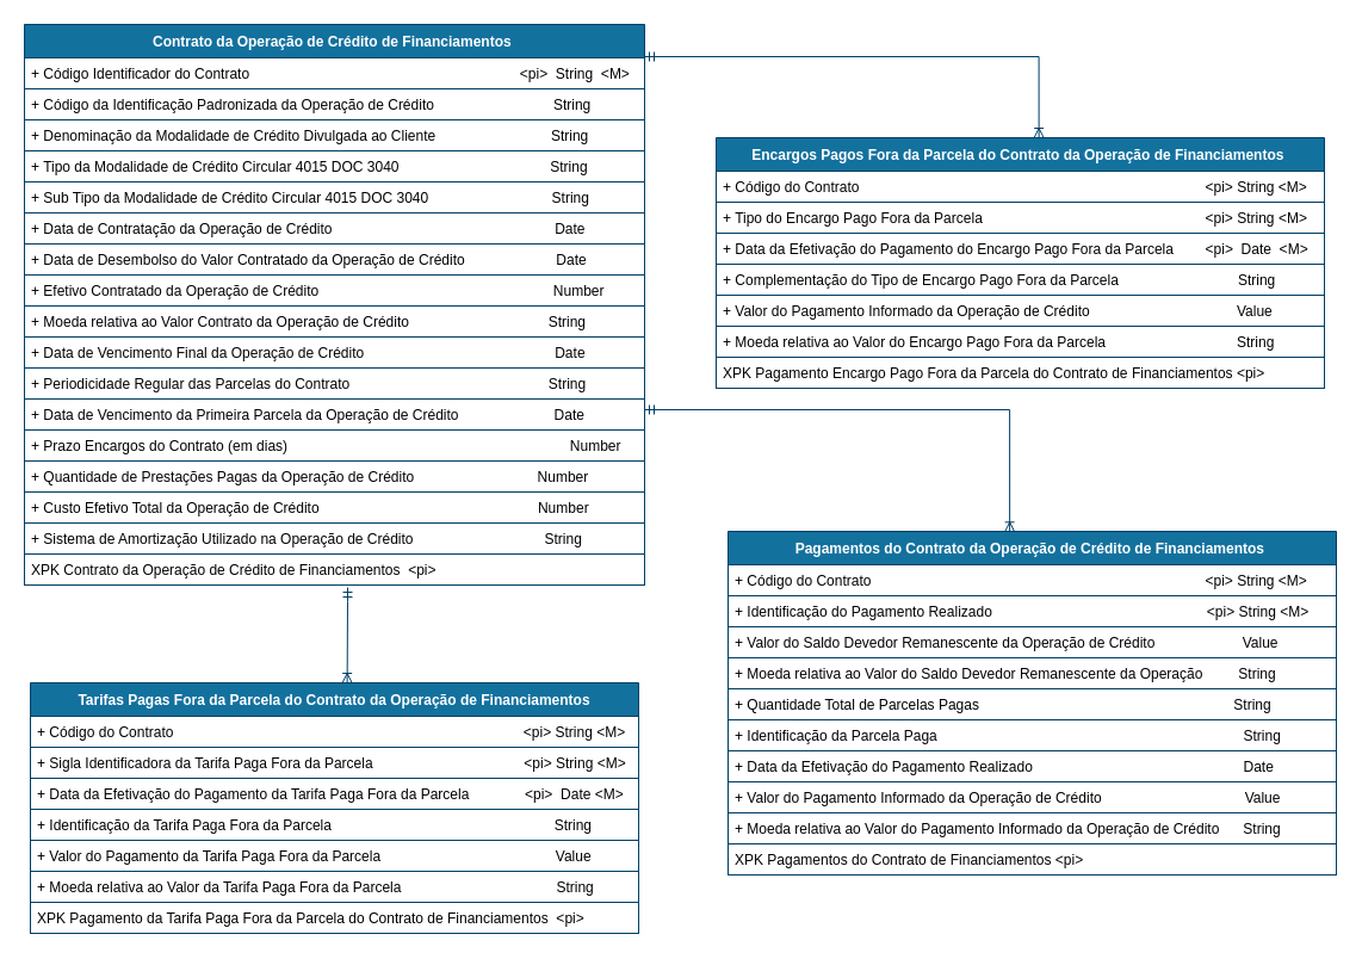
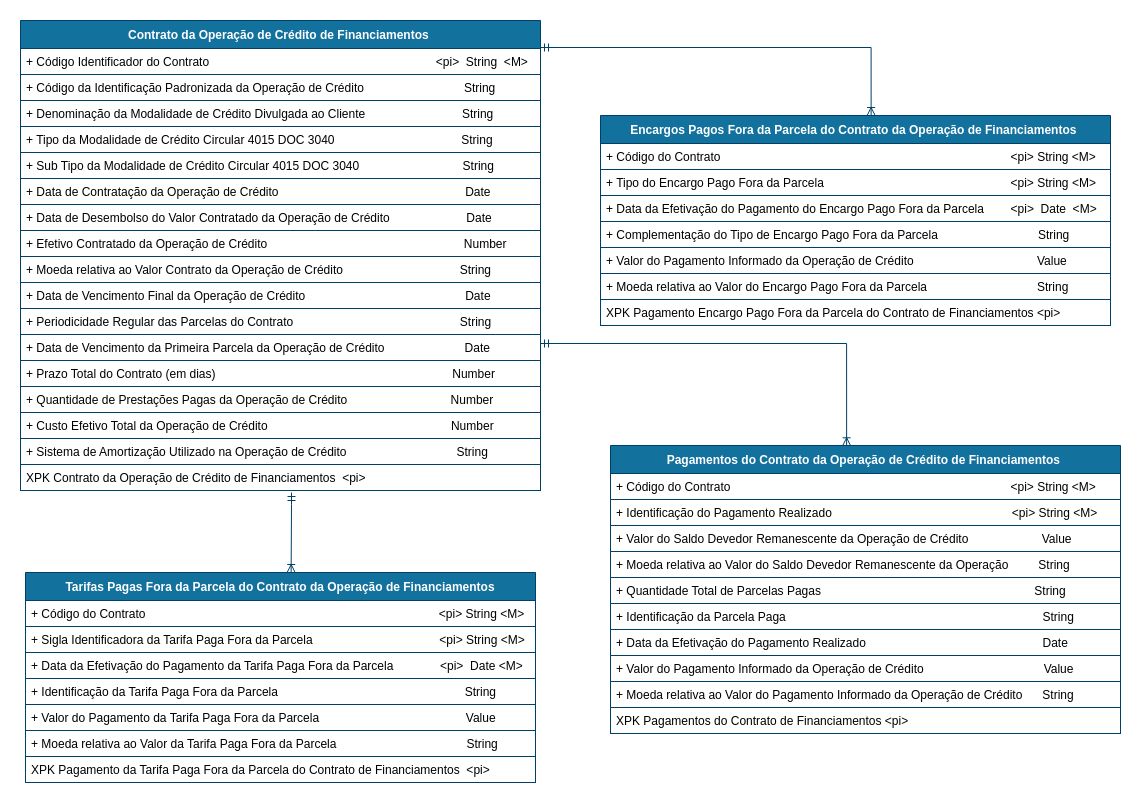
  <mxCell id="0" />
  <mxCell id="1" parent="0" />
  <mxCell id="2" value="" style="edgeStyle=orthogonalEdgeStyle;rounded=0;orthogonalLoop=1;jettySize=auto;html=1;startArrow=ERmandOne;startFill=0;endArrow=ERoneToMany;endFill=0;strokeColor=#003F66;exitX=1;exitY=0.5;exitDx=0;exitDy=0;" parent="1" edge="1"><mxGeometry relative="1" as="geometry"><Array as="points"><mxPoint x="871" y="47" /></Array><mxPoint x="540" y="47" as="sourcePoint" /><mxPoint x="870.63" y="115" as="targetPoint" /></mxGeometry></mxCell>
  <mxCell id="3" value="Tarifas Pagas Fora da Parcela do Contrato da Operação de Financiamentos" style="swimlane;fontStyle=1;childLayout=stackLayout;horizontal=1;startSize=28;horizontalStack=0;resizeParent=1;resizeParentMax=0;resizeLast=0;collapsible=1;marginBottom=0;rounded=0;shadow=0;comic=0;sketch=0;align=center;html=0;autosize=1;fillColor=#13719E;strokeColor=#003F66;fontColor=#FFFFFF;" vertex="1" parent="1"><mxGeometry x="25" y="572" width="510" height="210" as="geometry" /></mxCell>
  <mxCell id="4" value="+ Código do Contrato                                                                                        &lt;pi&gt; String &lt;M&gt;" style="text;fillColor=none;align=left;verticalAlign=top;spacingLeft=4;spacingRight=4;overflow=hidden;rotatable=0;points=[[0,0.5],[1,0.5]];portConstraint=eastwest;strokeColor=#003F66;" vertex="1" parent="3"><mxGeometry y="28" width="510" height="26" as="geometry" /></mxCell>
  <mxCell id="5" value="+ Sigla Identificadora da Tarifa Paga Fora da Parcela                                      &lt;pi&gt; String &lt;M&gt;&#10;         " style="text;fillColor=none;align=left;verticalAlign=top;spacingLeft=4;spacingRight=4;overflow=hidden;rotatable=0;points=[[0,0.5],[1,0.5]];portConstraint=eastwest;strokeColor=#003F66;" vertex="1" parent="3"><mxGeometry y="54" width="510" height="26" as="geometry" /></mxCell>
  <mxCell id="6" value="+ Data da Efetivação do Pagamento da Tarifa Paga Fora da Parcela              &lt;pi&gt;  Date &lt;M&gt;" style="text;fillColor=none;align=left;verticalAlign=top;spacingLeft=4;spacingRight=4;overflow=hidden;rotatable=0;points=[[0,0.5],[1,0.5]];portConstraint=eastwest;strokeColor=#003F66;" vertex="1" parent="3"><mxGeometry y="80" width="510" height="26" as="geometry" /></mxCell>
  <mxCell id="7" value="+ Identificação da Tarifa Paga Fora da Parcela                                                        String  " style="text;fillColor=none;align=left;verticalAlign=top;spacingLeft=4;spacingRight=4;overflow=hidden;rotatable=0;points=[[0,0.5],[1,0.5]];portConstraint=eastwest;strokeColor=#003F66;" vertex="1" parent="3"><mxGeometry y="106" width="510" height="26" as="geometry" /></mxCell>
  <mxCell id="8" value="+ Valor do Pagamento da Tarifa Paga Fora da Parcela                                            Value" style="text;fillColor=none;align=left;verticalAlign=top;spacingLeft=4;spacingRight=4;overflow=hidden;rotatable=0;points=[[0,0.5],[1,0.5]];portConstraint=eastwest;strokeColor=#003F66;" vertex="1" parent="3"><mxGeometry y="132" width="510" height="26" as="geometry" /></mxCell>
  <mxCell id="9" value="+ Moeda relativa ao Valor da Tarifa Paga Fora da Parcela                                       String" style="text;fillColor=none;align=left;verticalAlign=top;spacingLeft=4;spacingRight=4;overflow=hidden;rotatable=0;points=[[0,0.5],[1,0.5]];portConstraint=eastwest;strokeColor=#003F66;" vertex="1" parent="3"><mxGeometry y="158" width="510" height="26" as="geometry" /></mxCell>
  <mxCell id="10" value="XPK Pagamento da Tarifa Paga Fora da Parcela do Contrato de Financiamentos  &lt;pi&gt;" style="text;fillColor=none;align=left;verticalAlign=top;spacingLeft=4;spacingRight=4;overflow=hidden;rotatable=0;points=[[0,0.5],[1,0.5]];portConstraint=eastwest;strokeColor=#003F66;" vertex="1" parent="3"><mxGeometry y="184" width="510" height="26" as="geometry" /></mxCell>
  <mxCell id="11" value="Contrato da Operação de Crédito de Financiamentos " style="swimlane;fontStyle=1;childLayout=stackLayout;horizontal=1;startSize=28;horizontalStack=0;resizeParent=1;resizeParentMax=0;resizeLast=0;collapsible=1;marginBottom=0;rounded=0;shadow=0;comic=0;sketch=0;align=center;html=0;autosize=1;fillColor=#13719E;strokeColor=#003F66;fontColor=#FFFFFF;" vertex="1" parent="1"><mxGeometry x="20" y="20" width="520" height="470" as="geometry" /></mxCell>
  <mxCell id="12" value="+ Código Identificador do Contrato                                                                    &lt;pi&gt;  String  &lt;M&gt;" style="text;fillColor=none;align=left;verticalAlign=top;spacingLeft=4;spacingRight=4;overflow=hidden;rotatable=0;points=[[0,0.5],[1,0.5]];portConstraint=eastwest;strokeColor=#003F66;" vertex="1" parent="11"><mxGeometry y="28" width="520" height="26" as="geometry" /></mxCell>
  <mxCell id="13" value="+ Código da Identificação Padronizada da Operação de Crédito                              String      " style="text;fillColor=none;align=left;verticalAlign=top;spacingLeft=4;spacingRight=4;overflow=hidden;rotatable=0;points=[[0,0.5],[1,0.5]];portConstraint=eastwest;strokeColor=#003F66;" vertex="1" parent="11"><mxGeometry y="54" width="520" height="26" as="geometry" /></mxCell>
  <mxCell id="14" value="+ Denominação da Modalidade de Crédito Divulgada ao Cliente                             String" style="text;fillColor=none;align=left;verticalAlign=top;spacingLeft=4;spacingRight=4;overflow=hidden;rotatable=0;points=[[0,0.5],[1,0.5]];portConstraint=eastwest;strokeColor=#003F66;" vertex="1" parent="11"><mxGeometry y="80" width="520" height="26" as="geometry" /></mxCell>
  <mxCell id="15" value="+ Tipo da Modalidade de Crédito Circular 4015 DOC 3040                                      String" style="text;fillColor=none;align=left;verticalAlign=top;spacingLeft=4;spacingRight=4;overflow=hidden;rotatable=0;points=[[0,0.5],[1,0.5]];portConstraint=eastwest;strokeColor=#003F66;" vertex="1" parent="11"><mxGeometry y="106" width="520" height="26" as="geometry" /></mxCell>
  <mxCell id="16" value="+ Sub Tipo da Modalidade de Crédito Circular 4015 DOC 3040                               String" style="text;fillColor=none;align=left;verticalAlign=top;spacingLeft=4;spacingRight=4;overflow=hidden;rotatable=0;points=[[0,0.5],[1,0.5]];portConstraint=eastwest;strokeColor=#003F66;" vertex="1" parent="11"><mxGeometry y="132" width="520" height="26" as="geometry" /></mxCell>
  <mxCell id="17" value="+ Data de Contratação da Operação de Crédito                                                        Date" style="text;fillColor=none;align=left;verticalAlign=top;spacingLeft=4;spacingRight=4;overflow=hidden;rotatable=0;points=[[0,0.5],[1,0.5]];portConstraint=eastwest;strokeColor=#003F66;" vertex="1" parent="11"><mxGeometry y="158" width="520" height="26" as="geometry" /></mxCell>
  <mxCell id="18" value="+ Data de Desembolso do Valor Contratado da Operação de Crédito                       Date" style="text;fillColor=none;align=left;verticalAlign=top;spacingLeft=4;spacingRight=4;overflow=hidden;rotatable=0;points=[[0,0.5],[1,0.5]];portConstraint=eastwest;strokeColor=#003F66;" vertex="1" parent="11"><mxGeometry y="184" width="520" height="26" as="geometry" /></mxCell>
  <mxCell id="19" value="+ Efetivo Contratado da Operação de Crédito                                                           Number" style="text;fillColor=none;align=left;verticalAlign=top;spacingLeft=4;spacingRight=4;overflow=hidden;rotatable=0;points=[[0,0.5],[1,0.5]];portConstraint=eastwest;strokeColor=#003F66;" vertex="1" parent="11"><mxGeometry y="210" width="520" height="26" as="geometry" /></mxCell>
  <mxCell id="20" value="+ Moeda relativa ao Valor Contrato da Operação de Crédito                                   String" style="text;fillColor=none;align=left;verticalAlign=top;spacingLeft=4;spacingRight=4;overflow=hidden;rotatable=0;points=[[0,0.5],[1,0.5]];portConstraint=eastwest;strokeColor=#003F66;" vertex="1" parent="11"><mxGeometry y="236" width="520" height="26" as="geometry" /></mxCell>
  <mxCell id="21" value="+ Data de Vencimento Final da Operação de Crédito                                                Date" style="text;fillColor=none;align=left;verticalAlign=top;spacingLeft=4;spacingRight=4;overflow=hidden;rotatable=0;points=[[0,0.5],[1,0.5]];portConstraint=eastwest;strokeColor=#003F66;" vertex="1" parent="11"><mxGeometry y="262" width="520" height="26" as="geometry" /></mxCell>
  <mxCell id="22" value="+ Periodicidade Regular das Parcelas do Contrato                                                  String" style="text;fillColor=none;align=left;verticalAlign=top;spacingLeft=4;spacingRight=4;overflow=hidden;rotatable=0;points=[[0,0.5],[1,0.5]];portConstraint=eastwest;strokeColor=#003F66;" vertex="1" parent="11"><mxGeometry y="288" width="520" height="26" as="geometry" /></mxCell>
  <mxCell id="23" value="" style="edgeStyle=orthogonalEdgeStyle;rounded=0;orthogonalLoop=1;jettySize=auto;html=1;startArrow=ERmandOne;startFill=0;endArrow=ERoneToMany;endFill=0;strokeColor=#003F66;entryX=0.463;entryY=0.001;entryDx=0;entryDy=0;entryPerimeter=0;" edge="1" parent="11" target="30"><mxGeometry relative="1" as="geometry"><Array as="points"><mxPoint x="826" y="323" /></Array><mxPoint x="520" y="323" as="sourcePoint" /><mxPoint x="965.11" y="418.0" as="targetPoint" /></mxGeometry></mxCell>
  <mxCell id="24" value="+ Data de Vencimento da Primeira Parcela da Operação de Crédito                        Date" style="text;fillColor=none;align=left;verticalAlign=top;spacingLeft=4;spacingRight=4;overflow=hidden;rotatable=0;points=[[0,0.5],[1,0.5]];portConstraint=eastwest;strokeColor=#003F66;" vertex="1" parent="11"><mxGeometry y="314" width="520" height="26" as="geometry" /></mxCell>
- <mxCell id="25" value="+ Prazo Encargos do Contrato (em dias)                                                                       Number  " style="text;fillColor=none;align=left;verticalAlign=top;spacingLeft=4;spacingRight=4;overflow=hidden;rotatable=0;points=[[0,0.5],[1,0.5]];portConstraint=eastwest;strokeColor=#003F66;" vertex="1" parent="11"><mxGeometry y="340" width="520" height="26" as="geometry" /></mxCell>
+ <mxCell id="25" value="+ Prazo Total do Contrato (em dias)                                                                       Number  " style="text;fillColor=none;align=left;verticalAlign=top;spacingLeft=4;spacingRight=4;overflow=hidden;rotatable=0;points=[[0,0.5],[1,0.5]];portConstraint=eastwest;strokeColor=#003F66;" vertex="1" parent="11"><mxGeometry y="340" width="520" height="26" as="geometry" /></mxCell>
  <mxCell id="26" value="+ Quantidade de Prestações Pagas da Operação de Crédito                               Number  " style="text;fillColor=none;align=left;verticalAlign=top;spacingLeft=4;spacingRight=4;overflow=hidden;rotatable=0;points=[[0,0.5],[1,0.5]];portConstraint=eastwest;strokeColor=#003F66;" vertex="1" parent="11"><mxGeometry y="366" width="520" height="26" as="geometry" /></mxCell>
  <mxCell id="27" value="+ Custo Efetivo Total da Operação de Crédito                                                       Number" style="text;fillColor=none;align=left;verticalAlign=top;spacingLeft=4;spacingRight=4;overflow=hidden;rotatable=0;points=[[0,0.5],[1,0.5]];portConstraint=eastwest;strokeColor=#003F66;" vertex="1" parent="11"><mxGeometry y="392" width="520" height="26" as="geometry" /></mxCell>
  <mxCell id="28" value="+ Sistema de Amortização Utilizado na Operação de Crédito                                 String" style="text;fillColor=none;align=left;verticalAlign=top;spacingLeft=4;spacingRight=4;overflow=hidden;rotatable=0;points=[[0,0.5],[1,0.5]];portConstraint=eastwest;strokeColor=#003F66;" vertex="1" parent="11"><mxGeometry y="418" width="520" height="26" as="geometry" /></mxCell>
  <mxCell id="29" value="XPK Contrato da Operação de Crédito de Financiamentos  &lt;pi&gt;" style="text;fillColor=none;align=left;verticalAlign=top;spacingLeft=4;spacingRight=4;overflow=hidden;rotatable=0;points=[[0,0.5],[1,0.5]];portConstraint=eastwest;strokeColor=#003F66;" vertex="1" parent="11"><mxGeometry y="444" width="520" height="26" as="geometry" /></mxCell>
  <mxCell id="30" value="Pagamentos do Contrato da Operação de Crédito de Financiamentos " style="swimlane;fontStyle=1;childLayout=stackLayout;horizontal=1;startSize=28;horizontalStack=0;resizeParent=1;resizeParentMax=0;resizeLast=0;collapsible=1;marginBottom=0;rounded=0;shadow=0;comic=0;sketch=0;align=center;html=0;autosize=1;fillColor=#13719E;strokeColor=#003F66;fontColor=#FFFFFF;" vertex="1" parent="1"><mxGeometry x="610" y="445" width="510" height="288" as="geometry" /></mxCell>
  <mxCell id="31" value="+ Código do Contrato                                                                                    &lt;pi&gt; String &lt;M&gt;" style="text;fillColor=none;align=left;verticalAlign=top;spacingLeft=4;spacingRight=4;overflow=hidden;rotatable=0;points=[[0,0.5],[1,0.5]];portConstraint=eastwest;strokeColor=#003F66;" vertex="1" parent="30"><mxGeometry y="28" width="510" height="26" as="geometry" /></mxCell>
  <mxCell id="32" value="+ Identificação do Pagamento Realizado                                                      &lt;pi&gt; String &lt;M&gt;" style="text;fillColor=none;align=left;verticalAlign=top;spacingLeft=4;spacingRight=4;overflow=hidden;rotatable=0;points=[[0,0.5],[1,0.5]];portConstraint=eastwest;strokeColor=#003F66;" vertex="1" parent="30"><mxGeometry y="54" width="510" height="26" as="geometry" /></mxCell>
  <mxCell id="33" value="+ Valor do Saldo Devedor Remanescente da Operação de Crédito                      Value" style="text;fillColor=none;align=left;verticalAlign=top;spacingLeft=4;spacingRight=4;overflow=hidden;rotatable=0;points=[[0,0.5],[1,0.5]];portConstraint=eastwest;strokeColor=#003F66;" vertex="1" parent="30"><mxGeometry y="80" width="510" height="26" as="geometry" /></mxCell>
  <mxCell id="34" value="+ Moeda relativa ao Valor do Saldo Devedor Remanescente da Operação         String" style="text;fillColor=none;align=left;verticalAlign=top;spacingLeft=4;spacingRight=4;overflow=hidden;rotatable=0;points=[[0,0.5],[1,0.5]];portConstraint=eastwest;strokeColor=#003F66;" vertex="1" parent="30"><mxGeometry y="106" width="510" height="26" as="geometry" /></mxCell>
  <mxCell id="35" value="+ Quantidade Total de Parcelas Pagas                                                                String  " style="text;fillColor=none;align=left;verticalAlign=top;spacingLeft=4;spacingRight=4;overflow=hidden;rotatable=0;points=[[0,0.5],[1,0.5]];portConstraint=eastwest;strokeColor=#003F66;" vertex="1" parent="30"><mxGeometry y="132" width="510" height="26" as="geometry" /></mxCell>
  <mxCell id="36" value="+ Identificação da Parcela Paga                                                                             String  " style="text;fillColor=none;align=left;verticalAlign=top;spacingLeft=4;spacingRight=4;overflow=hidden;rotatable=0;points=[[0,0.5],[1,0.5]];portConstraint=eastwest;strokeColor=#003F66;" vertex="1" parent="30"><mxGeometry y="158" width="510" height="26" as="geometry" /></mxCell>
  <mxCell id="37" value="+ Data da Efetivação do Pagamento Realizado                                                     Date" style="text;fillColor=none;align=left;verticalAlign=top;spacingLeft=4;spacingRight=4;overflow=hidden;rotatable=0;points=[[0,0.5],[1,0.5]];portConstraint=eastwest;strokeColor=#003F66;" vertex="1" parent="30"><mxGeometry y="184" width="510" height="26" as="geometry" /></mxCell>
  <mxCell id="38" value="+ Valor do Pagamento Informado da Operação de Crédito                                    Value" style="text;fillColor=none;align=left;verticalAlign=top;spacingLeft=4;spacingRight=4;overflow=hidden;rotatable=0;points=[[0,0.5],[1,0.5]];portConstraint=eastwest;strokeColor=#003F66;" vertex="1" parent="30"><mxGeometry y="210" width="510" height="26" as="geometry" /></mxCell>
  <mxCell id="39" value="+ Moeda relativa ao Valor do Pagamento Informado da Operação de Crédito      String" style="text;fillColor=none;align=left;verticalAlign=top;spacingLeft=4;spacingRight=4;overflow=hidden;rotatable=0;points=[[0,0.5],[1,0.5]];portConstraint=eastwest;strokeColor=#003F66;" vertex="1" parent="30"><mxGeometry y="236" width="510" height="26" as="geometry" /></mxCell>
  <mxCell id="40" value="XPK Pagamentos do Contrato de Financiamentos &lt;pi&gt;" style="text;fillColor=none;align=left;verticalAlign=top;spacingLeft=4;spacingRight=4;overflow=hidden;rotatable=0;points=[[0,0.5],[1,0.5]];portConstraint=eastwest;strokeColor=#003F66;" vertex="1" parent="30"><mxGeometry y="262" width="510" height="26" as="geometry" /></mxCell>
  <mxCell id="41" value="Encargos Pagos Fora da Parcela do Contrato da Operação de Financiamentos " style="swimlane;fontStyle=1;childLayout=stackLayout;horizontal=1;startSize=28;horizontalStack=0;resizeParent=1;resizeParentMax=0;resizeLast=0;collapsible=1;marginBottom=0;rounded=0;shadow=0;comic=0;sketch=0;align=center;html=0;autosize=1;fillColor=#13719E;strokeColor=#003F66;fontColor=#FFFFFF;" vertex="1" parent="1"><mxGeometry x="600" y="115" width="510" height="210" as="geometry" /></mxCell>
  <mxCell id="42" value="+ Código do Contrato                                                                                       &lt;pi&gt; String &lt;M&gt;" style="text;fillColor=none;align=left;verticalAlign=top;spacingLeft=4;spacingRight=4;overflow=hidden;rotatable=0;points=[[0,0.5],[1,0.5]];portConstraint=eastwest;strokeColor=#003F66;" vertex="1" parent="41"><mxGeometry y="28" width="510" height="26" as="geometry" /></mxCell>
  <mxCell id="43" value="+ Tipo do Encargo Pago Fora da Parcela                                                        &lt;pi&gt; String &lt;M&gt;" style="text;fillColor=none;align=left;verticalAlign=top;spacingLeft=4;spacingRight=4;overflow=hidden;rotatable=0;points=[[0,0.5],[1,0.5]];portConstraint=eastwest;strokeColor=#003F66;" vertex="1" parent="41"><mxGeometry y="54" width="510" height="26" as="geometry" /></mxCell>
  <mxCell id="44" value="+ Data da Efetivação do Pagamento do Encargo Pago Fora da Parcela        &lt;pi&gt;  Date  &lt;M&gt;" style="text;fillColor=none;align=left;verticalAlign=top;spacingLeft=4;spacingRight=4;overflow=hidden;rotatable=0;points=[[0,0.5],[1,0.5]];portConstraint=eastwest;strokeColor=#003F66;" vertex="1" parent="41"><mxGeometry y="80" width="510" height="26" as="geometry" /></mxCell>
  <mxCell id="45" value="+ Complementação do Tipo de Encargo Pago Fora da Parcela                              String  " style="text;fillColor=none;align=left;verticalAlign=top;spacingLeft=4;spacingRight=4;overflow=hidden;rotatable=0;points=[[0,0.5],[1,0.5]];portConstraint=eastwest;strokeColor=#003F66;" vertex="1" parent="41"><mxGeometry y="106" width="510" height="26" as="geometry" /></mxCell>
  <mxCell id="46" value="+ Valor do Pagamento Informado da Operação de Crédito                                     Value" style="text;fillColor=none;align=left;verticalAlign=top;spacingLeft=4;spacingRight=4;overflow=hidden;rotatable=0;points=[[0,0.5],[1,0.5]];portConstraint=eastwest;strokeColor=#003F66;" vertex="1" parent="41"><mxGeometry y="132" width="510" height="26" as="geometry" /></mxCell>
  <mxCell id="47" value="+ Moeda relativa ao Valor do Encargo Pago Fora da Parcela                                 String" style="text;fillColor=none;align=left;verticalAlign=top;spacingLeft=4;spacingRight=4;overflow=hidden;rotatable=0;points=[[0,0.5],[1,0.5]];portConstraint=eastwest;strokeColor=#003F66;" vertex="1" parent="41"><mxGeometry y="158" width="510" height="26" as="geometry" /></mxCell>
  <mxCell id="48" value="XPK Pagamento Encargo Pago Fora da Parcela do Contrato de Financiamentos &lt;pi&gt;" style="text;fillColor=none;align=left;verticalAlign=top;spacingLeft=4;spacingRight=4;overflow=hidden;rotatable=0;points=[[0,0.5],[1,0.5]];portConstraint=eastwest;strokeColor=#003F66;" vertex="1" parent="41"><mxGeometry y="184" width="510" height="26" as="geometry" /></mxCell>
  <mxCell id="49" value="" style="edgeStyle=orthogonalEdgeStyle;rounded=0;orthogonalLoop=1;jettySize=auto;html=1;startArrow=ERmandOne;startFill=0;endArrow=ERoneToMany;endFill=0;strokeColor=#003F66;" edge="1" parent="1"><mxGeometry relative="1" as="geometry"><Array as="points"><mxPoint x="291" y="504" /></Array><mxPoint x="291" y="492" as="sourcePoint" /><mxPoint x="290.63" y="572" as="targetPoint" /></mxGeometry></mxCell>
